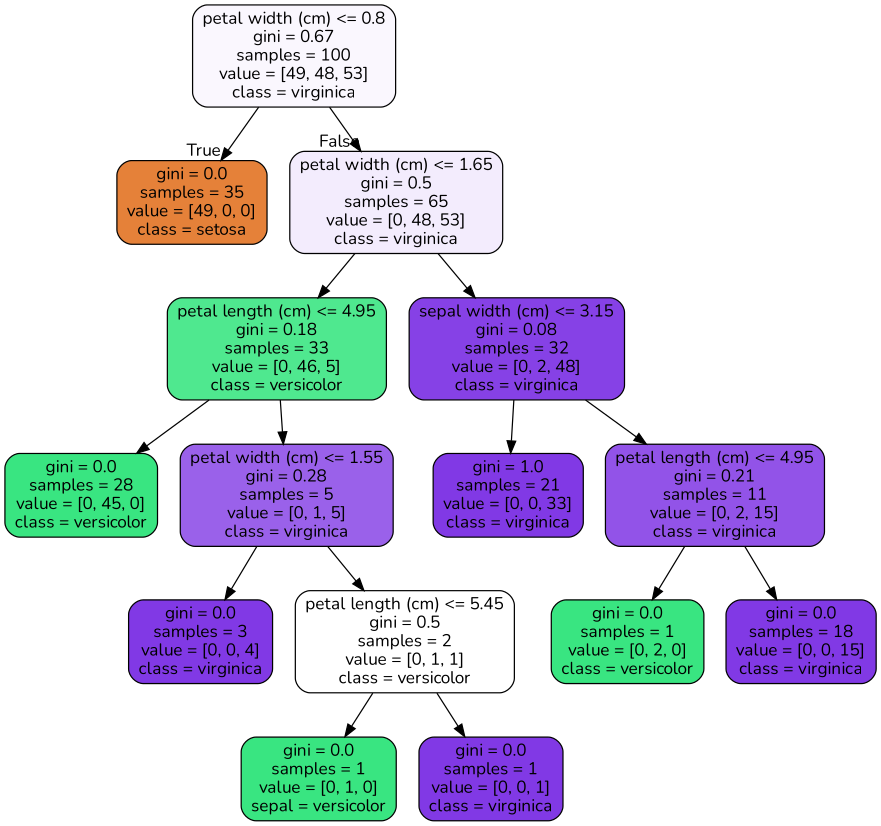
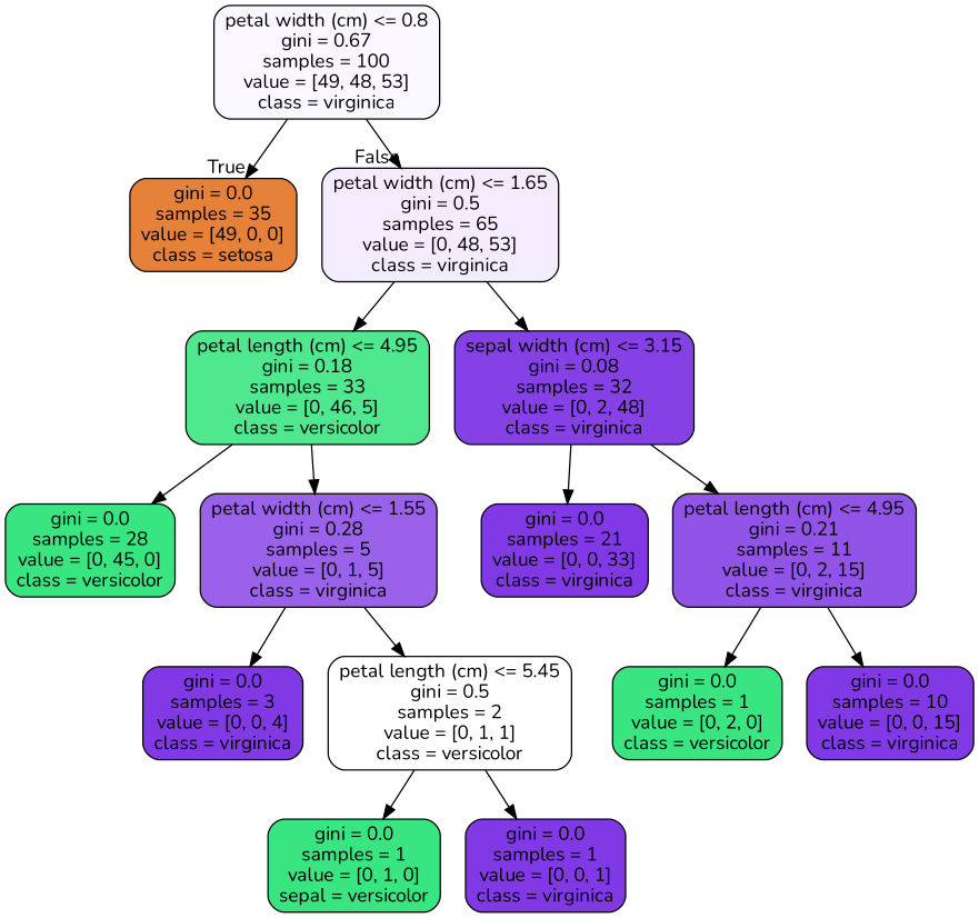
  digraph {
    fontname=Nunito
    node [color=black fillcolor="#8139e5" fontname=Nunito shape=box style="filled, rounded"]
    edge [fontname=Nunito]
    n1 [fillcolor="#faf7fe" label="petal width (cm) <= 0.8\ngini = 0.67\nsamples = 100\nvalue = [49, 48, 53]\nclass = virginica"]
    n2 [fillcolor="#e58139" label="gini = 0.0\nsamples = 35\nvalue = [49, 0, 0]\nclass = setosa"]
    n3 [fillcolor="#f3ecfd" label="petal width (cm) <= 1.65\ngini = 0.5\nsamples = 65\nvalue = [0, 48, 53]\nclass = virginica"]
    n4 [fillcolor="#4fe88f" label="petal length (cm) <= 4.95\ngini = 0.18\nsamples = 33\nvalue = [0, 46, 5]\nclass = versicolor"]
    n5 [fillcolor="#8641e6" label="sepal width (cm) <= 3.15\ngini = 0.08\nsamples = 32\nvalue = [0, 2, 48]\nclass = virginica"]
    n6 [fillcolor="#39e581" label="gini = 0.0\nsamples = 28\nvalue = [0, 45, 0]\nclass = versicolor"]
    n7 [fillcolor="#9a61ea" label="petal width (cm) <= 1.55\ngini = 0.28\nsamples = 5\nvalue = [0, 1, 5]\nclass = virginica"]
-   n8 [label="gini = 1.0\nsamples = 21\nvalue = [0, 0, 33]\nclass = virginica"]
+   n8 [label="gini = 0.0\nsamples = 21\nvalue = [0, 0, 33]\nclass = virginica"]
    n9 [fillcolor="#9253e8" label="petal length (cm) <= 4.95\ngini = 0.21\nsamples = 11\nvalue = [0, 2, 15]\nclass = virginica"]
    n10 [label="gini = 0.0\nsamples = 3\nvalue = [0, 0, 4]\nclass = virginica"]
    n11 [fillcolor="#ffffff" label="petal length (cm) <= 5.45\ngini = 0.5\nsamples = 2\nvalue = [0, 1, 1]\nclass = versicolor"]
    n12 [fillcolor="#39e581" label="gini = 0.0\nsamples = 1\nvalue = [0, 1, 0]\nsepal = versicolor"]
    n13 [label="gini = 0.0\nsamples = 1\nvalue = [0, 0, 1]\nclass = virginica"]
    n14 [fillcolor="#39e581" label="gini = 0.0\nsamples = 1\nvalue = [0, 2, 0]\nclass = versicolor"]
-   n15 [label="gini = 0.0\nsamples = 18\nvalue = [0, 0, 15]\nclass = virginica"]
+   n15 [label="gini = 0.0\nsamples = 10\nvalue = [0, 0, 15]\nclass = virginica"]
    n1 -> n2 [headlabel=True labelangle=45 labeldistance=2.5]
    n1 -> n3 [headlabel=False labelangle=-45 labeldistance=2.5]
    n3 -> n4
    n3 -> n5
    n4 -> n6
    n4 -> n7
    n5 -> n8
    n5 -> n9
    n7 -> n10
    n7 -> n11
    n9 -> n14
    n9 -> n15
    n11 -> n12
    n11 -> n13
  }
